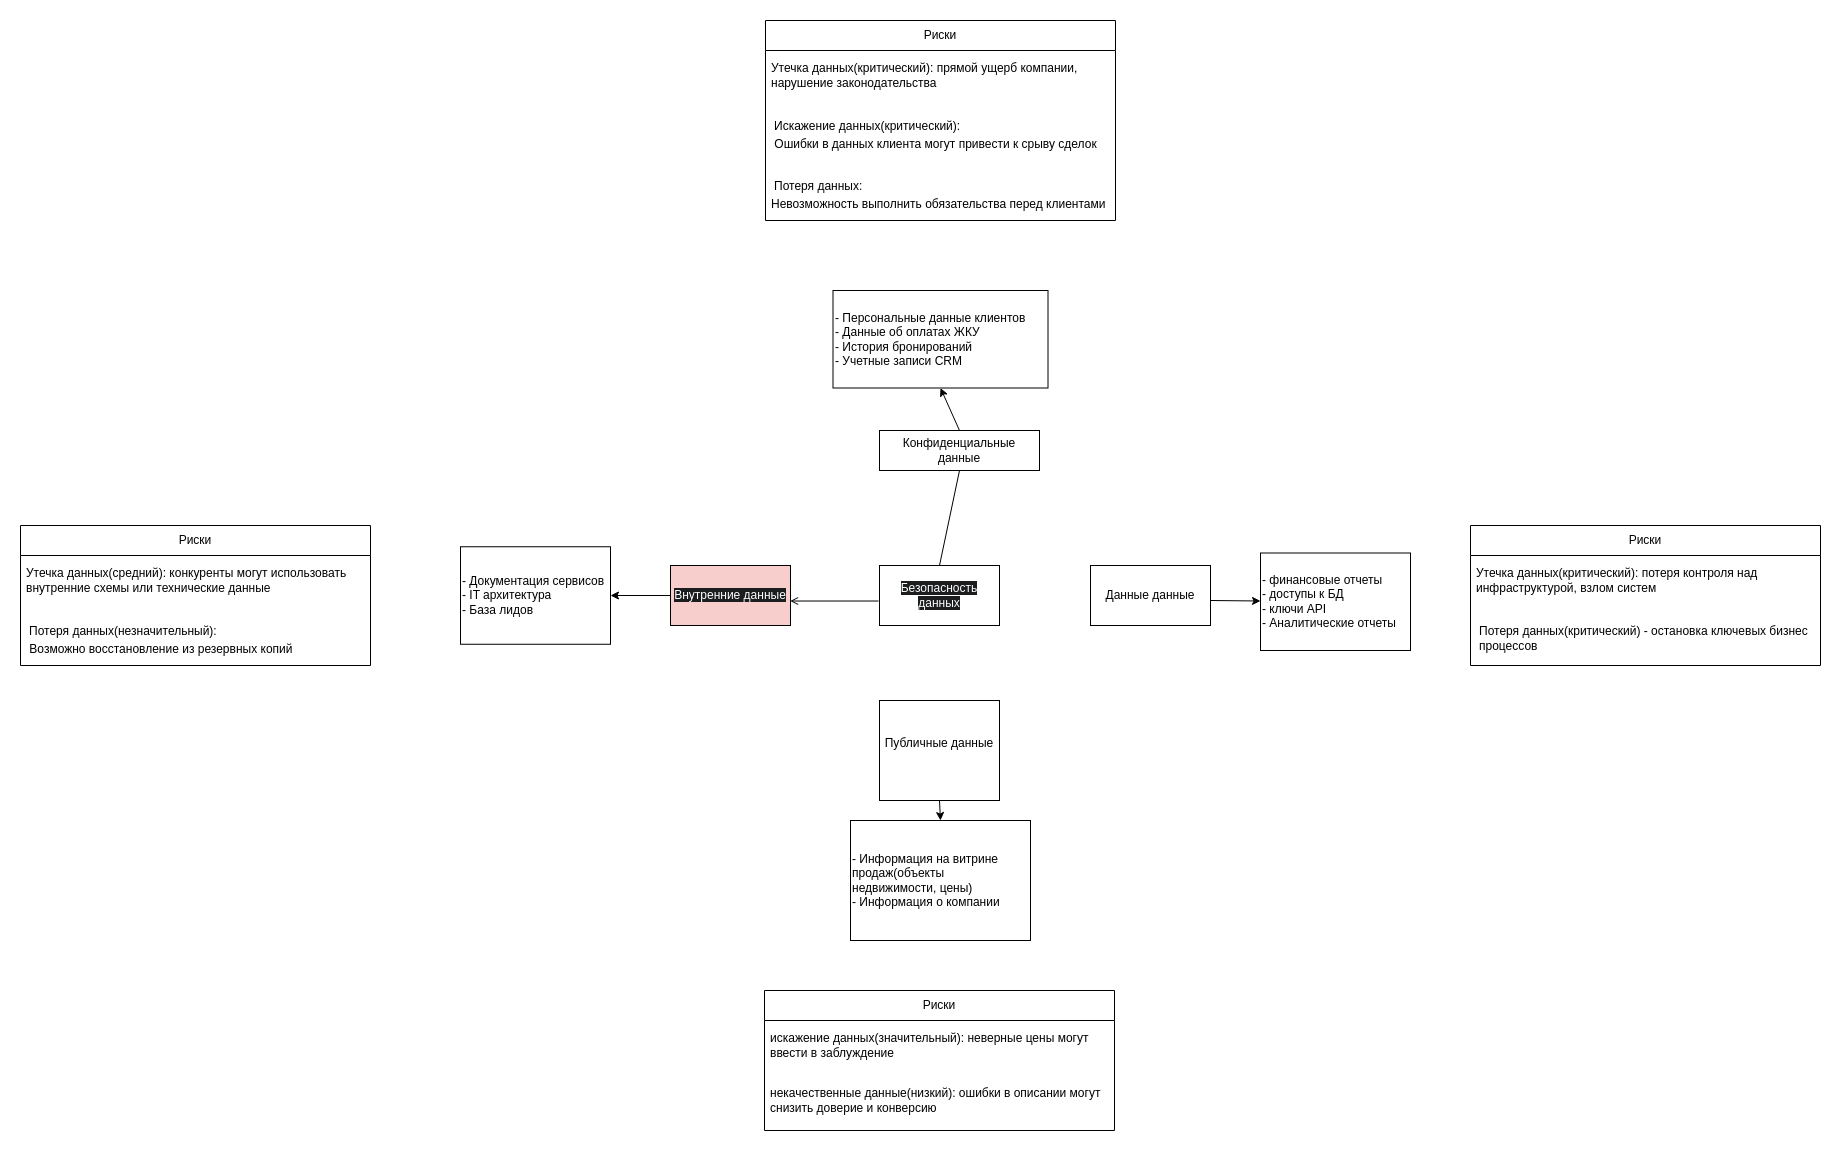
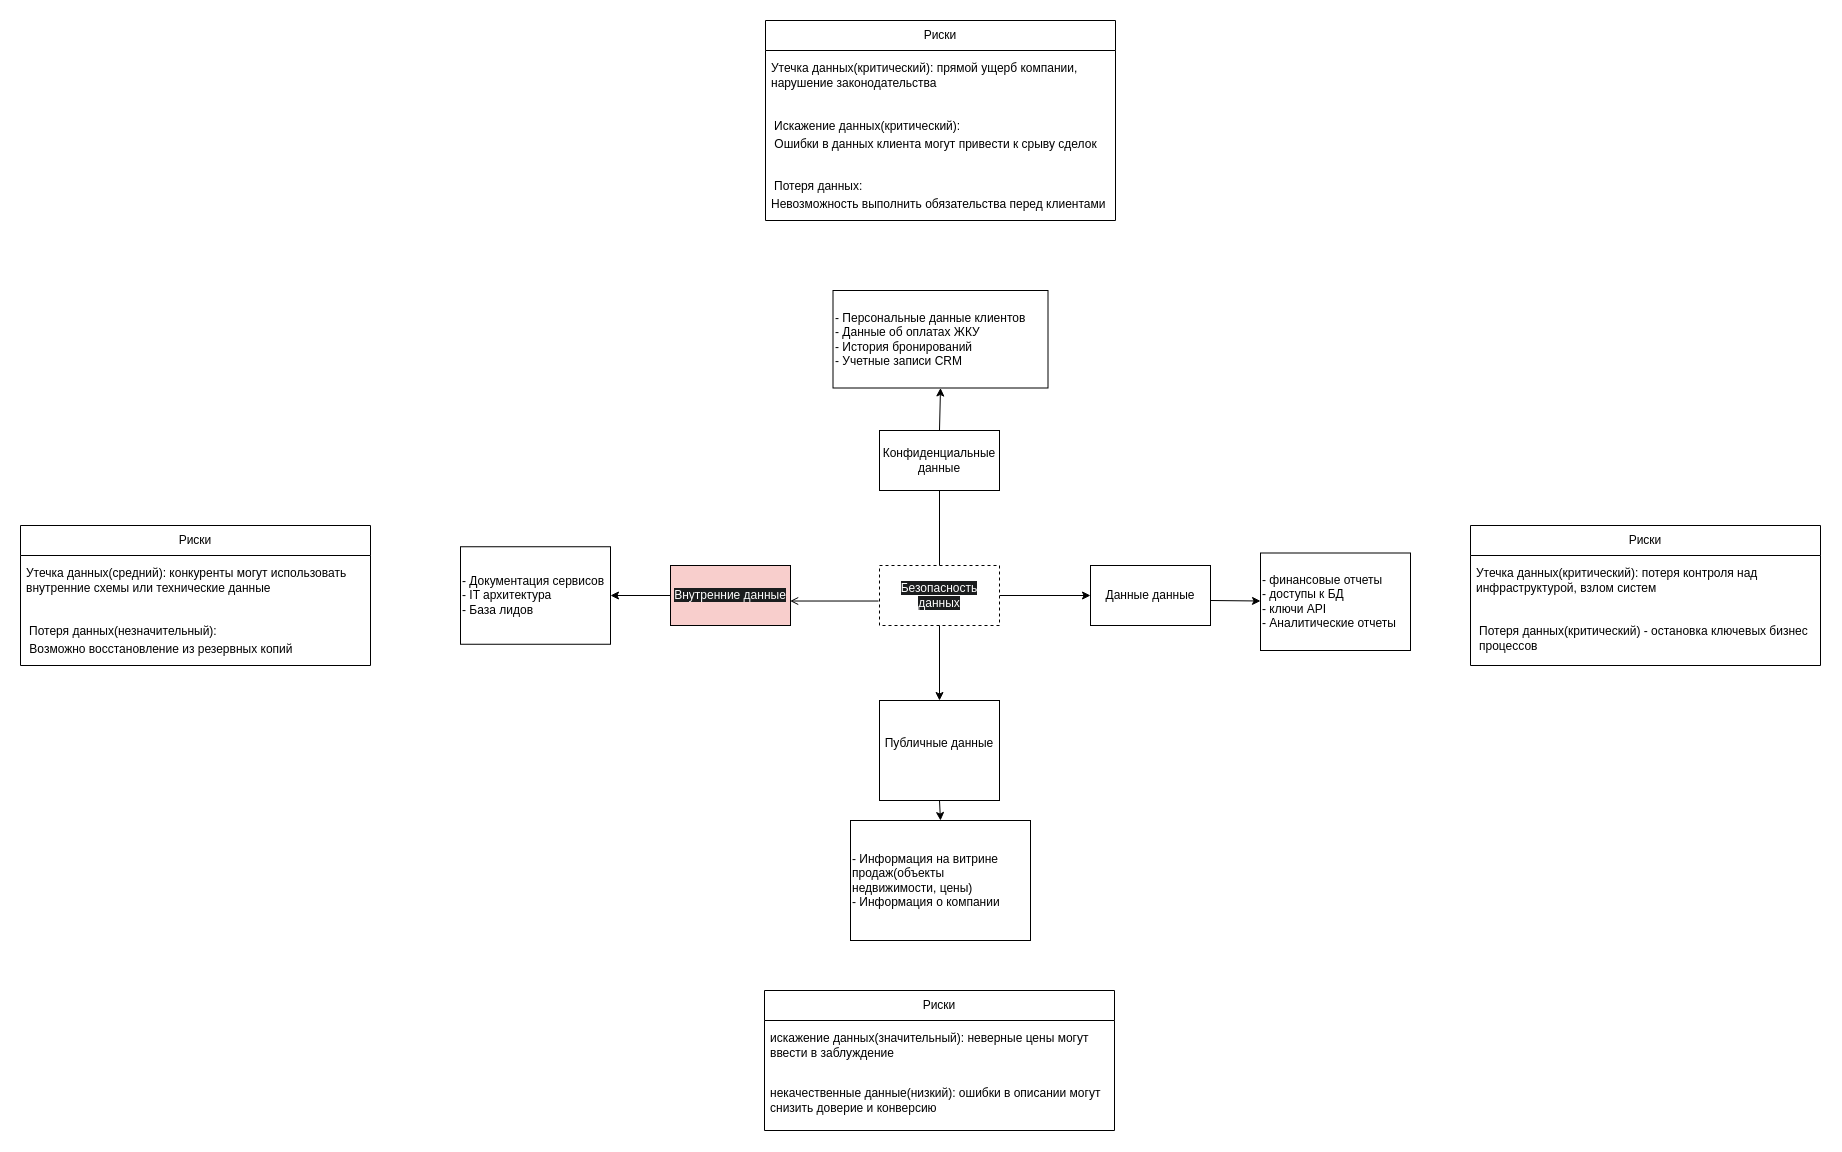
  <mxCell id="0" />
  <mxCell id="1" parent="0" />
- <mxCell id="2" value="Конфиденциальные данные" style="rounded=0;whiteSpace=wrap;html=1;" vertex="1" parent="1"><mxGeometry x="879" y="430" width="160" height="40" as="geometry" /></mxCell>
+ <mxCell id="2" value="Конфиденциальные данные" style="rounded=0;whiteSpace=wrap;html=1;" vertex="1" parent="1"><mxGeometry x="879" y="430" width="120" height="60" as="geometry" /></mxCell>
  <mxCell id="3" value="Данные данные" style="rounded=0;whiteSpace=wrap;html=1;" vertex="1" parent="1"><mxGeometry x="1090" y="565" width="120" height="60" as="geometry" /></mxCell>
- <mxCell id="5" value="&lt;meta charset=&quot;utf-8&quot;&gt;&lt;span style=&quot;color: rgb(255, 255, 255); font-family: Helvetica; font-size: 12px; font-style: normal; font-variant-ligatures: normal; font-variant-caps: normal; font-weight: 400; letter-spacing: normal; orphans: 2; text-align: center; text-indent: 0px; text-transform: none; widows: 2; word-spacing: 0px; -webkit-text-stroke-width: 0px; white-space: normal; background-color: rgb(27, 29, 30); text-decoration-thickness: initial; text-decoration-style: initial; text-decoration-color: initial; display: inline !important; float: none;&quot;&gt;Безопасность данных&lt;/span&gt;" style="rounded=0;whiteSpace=wrap;html=1;" vertex="1" parent="1"><mxGeometry x="879" y="565" width="120" height="60" as="geometry" /></mxCell>
+ <mxCell id="4" value="" style="endArrow=classic;html=1;rounded=0;entryX=0;entryY=0.5;entryDx=0;entryDy=0;exitX=1;exitY=0.5;exitDx=0;exitDy=0;" edge="1" parent="1" source="5" target="3"><mxGeometry width="50" height="50" relative="1" as="geometry"><mxPoint x="1020" y="595" as="sourcePoint" /><mxPoint x="1136" y="590" as="targetPoint" /></mxGeometry></mxCell>
+ <mxCell id="5" value="&lt;meta charset=&quot;utf-8&quot;&gt;&lt;span style=&quot;color: rgb(255, 255, 255); font-family: Helvetica; font-size: 12px; font-style: normal; font-variant-ligatures: normal; font-variant-caps: normal; font-weight: 400; letter-spacing: normal; orphans: 2; text-align: center; text-indent: 0px; text-transform: none; widows: 2; word-spacing: 0px; -webkit-text-stroke-width: 0px; white-space: normal; background-color: rgb(27, 29, 30); text-decoration-thickness: initial; text-decoration-style: initial; text-decoration-color: initial; display: inline !important; float: none;&quot;&gt;Безопасность данных&lt;/span&gt;" style="rounded=0;whiteSpace=wrap;html=1;dashed=1;" vertex="1" parent="1"><mxGeometry x="879" y="565" width="120" height="60" as="geometry" /></mxCell>
  <mxCell id="6" value="&lt;meta charset=&quot;utf-8&quot;&gt;&lt;span style=&quot;color: rgb(255, 255, 255); font-family: Helvetica; font-size: 12px; font-style: normal; font-variant-ligatures: normal; font-variant-caps: normal; font-weight: 400; letter-spacing: normal; orphans: 2; text-align: center; text-indent: 0px; text-transform: none; widows: 2; word-spacing: 0px; -webkit-text-stroke-width: 0px; white-space: normal; background-color: rgb(27, 29, 30); text-decoration-thickness: initial; text-decoration-style: initial; text-decoration-color: initial; display: inline !important; float: none;&quot;&gt;Внутренние данные&lt;/span&gt;" style="rounded=0;whiteSpace=wrap;html=1;fillColor=#f8cecc;" vertex="1" parent="1"><mxGeometry x="670" y="565" width="120" height="60" as="geometry" /></mxCell>
  <mxCell id="7" value="&lt;meta charset=&quot;utf-8&quot;&gt;&lt;div style=&quot;forced-color-adjust: none; box-shadow: none !important;&quot;&gt;Публичные данные&lt;/div&gt;&lt;div style=&quot;forced-color-adjust: none; box-shadow: none !important;&quot;&gt;&lt;br style=&quot;forced-color-adjust: none; box-shadow: none !important; color: rgb(255, 255, 255); font-family: Helvetica; font-size: 12px; font-style: normal; font-variant-ligatures: normal; font-variant-caps: normal; font-weight: 400; letter-spacing: normal; orphans: 2; text-align: center; text-indent: 0px; text-transform: none; widows: 2; word-spacing: 0px; -webkit-text-stroke-width: 0px; white-space: normal; background-color: rgb(27, 29, 30); text-decoration-thickness: initial; text-decoration-style: initial; text-decoration-color: initial;&quot;&gt;&lt;/div&gt;" style="rounded=0;whiteSpace=wrap;html=1;" vertex="1" parent="1"><mxGeometry x="879" y="700" width="120" height="100" as="geometry" /></mxCell>
+ <mxCell id="8" value="" style="endArrow=classic;html=1;rounded=0;exitX=0.5;exitY=1;exitDx=0;exitDy=0;entryX=0.5;entryY=0;entryDx=0;entryDy=0;" edge="1" parent="1" source="5" target="7"><mxGeometry width="50" height="50" relative="1" as="geometry"><mxPoint x="1010" y="650" as="sourcePoint" /><mxPoint x="1060" y="600" as="targetPoint" /></mxGeometry></mxCell>
  <mxCell id="9" value="&lt;div style=&quot;&quot;&gt;&lt;span style=&quot;background-color: transparent; color: light-dark(rgb(0, 0, 0), rgb(255, 255, 255));&quot;&gt;- Информация на витрине продаж(объекты недвижимости, цены)&lt;/span&gt;&lt;/div&gt;&lt;div style=&quot;&quot;&gt;- Информация о компании&lt;/div&gt;" style="rounded=0;whiteSpace=wrap;html=1;align=left;" vertex="1" parent="1"><mxGeometry x="850" y="820" width="180" height="120" as="geometry" /></mxCell>
  <mxCell id="10" value="" style="endArrow=classic;html=1;rounded=0;entryX=0.5;entryY=0;entryDx=0;entryDy=0;exitX=0.5;exitY=1;exitDx=0;exitDy=0;" edge="1" parent="1" source="7" target="9"><mxGeometry width="50" height="50" relative="1" as="geometry"><mxPoint x="920" y="780" as="sourcePoint" /><mxPoint x="990" y="830" as="targetPoint" /></mxGeometry></mxCell>
  <mxCell id="11" value="- финансовые отчеты&lt;div&gt;- доступы к БД&lt;/div&gt;&lt;div&gt;- ключи API&lt;/div&gt;&lt;div&gt;&lt;span style=&quot;background-color: transparent; color: light-dark(rgb(0, 0, 0), rgb(255, 255, 255));&quot;&gt;- Аналитические отчеты&amp;nbsp;&lt;/span&gt;&lt;/div&gt;" style="rounded=0;whiteSpace=wrap;html=1;align=left;" vertex="1" parent="1"><mxGeometry x="1260" y="552.5" width="150" height="97.5" as="geometry" /></mxCell>
  <mxCell id="12" value="Риски" style="swimlane;fontStyle=0;childLayout=stackLayout;horizontal=1;startSize=30;horizontalStack=0;resizeParent=1;resizeParentMax=0;resizeLast=0;collapsible=1;marginBottom=0;whiteSpace=wrap;html=1;" vertex="1" parent="1"><mxGeometry x="1470" y="525" width="350" height="140" as="geometry" /></mxCell>
  <mxCell id="13" value="Утечка данных(критический): потеря контроля над инфраструктурой, взлом систем" style="text;strokeColor=none;fillColor=none;align=left;verticalAlign=middle;spacingLeft=4;spacingRight=4;overflow=hidden;points=[[0,0.5],[1,0.5]];portConstraint=eastwest;rotatable=0;whiteSpace=wrap;html=1;" vertex="1" parent="12"><mxGeometry y="30" width="350" height="50" as="geometry" /></mxCell>
  <mxCell id="14" value="&lt;table&gt;&lt;tbody&gt;&lt;tr&gt;&lt;td data-col-size=&quot;sm&quot; data-end=&quot;2202&quot; data-start=&quot;2182&quot;&gt;&lt;/td&gt;&lt;/tr&gt;&lt;/tbody&gt;&lt;/table&gt;&lt;table&gt;&lt;tbody&gt;&lt;tr&gt;&lt;td data-col-size=&quot;sm&quot; data-end=&quot;2218&quot; data-start=&quot;2202&quot;&gt;Потеря данных(критический) - остановка ключевых бизнес процессов&amp;nbsp;&lt;/td&gt;&lt;/tr&gt;&lt;/tbody&gt;&lt;/table&gt;" style="text;strokeColor=none;fillColor=none;align=left;verticalAlign=middle;spacingLeft=4;spacingRight=4;overflow=hidden;points=[[0,0.5],[1,0.5]];portConstraint=eastwest;rotatable=0;whiteSpace=wrap;html=1;" vertex="1" parent="12"><mxGeometry y="80" width="350" height="60" as="geometry" /></mxCell>
  <mxCell id="15" value="Риски" style="swimlane;fontStyle=0;childLayout=stackLayout;horizontal=1;startSize=30;horizontalStack=0;resizeParent=1;resizeParentMax=0;resizeLast=0;collapsible=1;marginBottom=0;whiteSpace=wrap;html=1;" vertex="1" parent="1"><mxGeometry x="764" y="990" width="350" height="140" as="geometry" /></mxCell>
  <mxCell id="16" value="искажение данных(значительный): неверные цены могут ввести в заблуждение" style="text;strokeColor=none;fillColor=none;align=left;verticalAlign=middle;spacingLeft=4;spacingRight=4;overflow=hidden;points=[[0,0.5],[1,0.5]];portConstraint=eastwest;rotatable=0;whiteSpace=wrap;html=1;" vertex="1" parent="15"><mxGeometry y="30" width="350" height="50" as="geometry" /></mxCell>
  <mxCell id="17" value="некачественные данные(низкий): ошибки в описании могут снизить доверие и конверсию" style="text;strokeColor=none;fillColor=none;align=left;verticalAlign=middle;spacingLeft=4;spacingRight=4;overflow=hidden;points=[[0,0.5],[1,0.5]];portConstraint=eastwest;rotatable=0;whiteSpace=wrap;html=1;" vertex="1" parent="15"><mxGeometry y="80" width="350" height="60" as="geometry" /></mxCell>
  <mxCell id="18" value="" style="endArrow=none;html=1;rounded=0;entryX=0.5;entryY=1;entryDx=0;entryDy=0;exitX=0.5;exitY=0;exitDx=0;exitDy=0;" edge="1" parent="1" source="5" target="2"><mxGeometry width="50" height="50" relative="1" as="geometry"><mxPoint x="920" y="610" as="sourcePoint" /><mxPoint x="970" y="560" as="targetPoint" /></mxGeometry></mxCell>
  <mxCell id="19" value="" style="endArrow=open;html=1;rounded=0;exitX=-0.008;exitY=0.592;exitDx=0;exitDy=0;exitPerimeter=0;entryX=0.997;entryY=0.592;entryDx=0;entryDy=0;entryPerimeter=0;" edge="1" parent="1" source="5" target="6"><mxGeometry width="50" height="50" relative="1" as="geometry"><mxPoint x="920" y="610" as="sourcePoint" /><mxPoint x="970" y="560" as="targetPoint" /></mxGeometry></mxCell>
  <mxCell id="20" value="" style="endArrow=classic;html=1;rounded=0;" edge="1" parent="1" target="11"><mxGeometry width="50" height="50" relative="1" as="geometry"><mxPoint x="1210" y="600" as="sourcePoint" /><mxPoint x="970" y="560" as="targetPoint" /></mxGeometry></mxCell>
  <mxCell id="21" value="Риски" style="swimlane;fontStyle=0;childLayout=stackLayout;horizontal=1;startSize=30;horizontalStack=0;resizeParent=1;resizeParentMax=0;resizeLast=0;collapsible=1;marginBottom=0;whiteSpace=wrap;html=1;" vertex="1" parent="1"><mxGeometry x="20" y="525" width="350" height="140" as="geometry" /></mxCell>
  <mxCell id="22" value="Утечка данных(средний): конкуренты могут использовать внутренние схемы или технические данные" style="text;strokeColor=none;fillColor=none;align=left;verticalAlign=middle;spacingLeft=4;spacingRight=4;overflow=hidden;points=[[0,0.5],[1,0.5]];portConstraint=eastwest;rotatable=0;whiteSpace=wrap;html=1;" vertex="1" parent="21"><mxGeometry y="30" width="350" height="50" as="geometry" /></mxCell>
  <mxCell id="23" value="&lt;table&gt;&lt;tbody&gt;&lt;tr&gt;&lt;td data-col-size=&quot;sm&quot; data-end=&quot;2091&quot; data-start=&quot;2071&quot;&gt;&lt;/td&gt;&lt;/tr&gt;&lt;/tbody&gt;&lt;/table&gt;&lt;table&gt;&lt;tbody&gt;&lt;tr&gt;&lt;td data-col-size=&quot;sm&quot; data-end=&quot;2110&quot; data-start=&quot;2091&quot;&gt;Потеря данных(незначительный):&amp;nbsp;&lt;/td&gt;&lt;/tr&gt;&lt;/tbody&gt;&lt;/table&gt;&amp;nbsp;Возможно восстановление из резервных копий" style="text;strokeColor=none;fillColor=none;align=left;verticalAlign=middle;spacingLeft=4;spacingRight=4;overflow=hidden;points=[[0,0.5],[1,0.5]];portConstraint=eastwest;rotatable=0;whiteSpace=wrap;html=1;" vertex="1" parent="21"><mxGeometry y="80" width="350" height="60" as="geometry" /></mxCell>
  <mxCell id="24" value="- Документация сервисов&lt;div&gt;- IT архитектура&lt;/div&gt;&lt;div&gt;- База лидов&lt;/div&gt;" style="rounded=0;whiteSpace=wrap;html=1;align=left;" vertex="1" parent="1"><mxGeometry x="460" y="546.25" width="150" height="97.5" as="geometry" /></mxCell>
  <mxCell id="25" value="- Персональные данные клиентов&lt;span style=&quot;background-color: transparent; color: light-dark(rgb(0, 0, 0), rgb(255, 255, 255));&quot;&gt;&lt;br&gt;&lt;/span&gt;&lt;div&gt;- Данные об оплатах ЖКУ&lt;/div&gt;&lt;div&gt;- История бронирований&lt;/div&gt;&lt;div&gt;- Учетные записи CRM&lt;/div&gt;" style="rounded=0;whiteSpace=wrap;html=1;align=left;" vertex="1" parent="1"><mxGeometry x="832.5" y="290" width="215" height="97.5" as="geometry" /></mxCell>
  <mxCell id="26" value="" style="endArrow=classic;html=1;rounded=0;exitX=0;exitY=0.5;exitDx=0;exitDy=0;entryX=1;entryY=0.5;entryDx=0;entryDy=0;" edge="1" parent="1" source="6" target="24"><mxGeometry width="50" height="50" relative="1" as="geometry"><mxPoint x="730" y="670" as="sourcePoint" /><mxPoint x="780" y="620" as="targetPoint" /></mxGeometry></mxCell>
  <mxCell id="27" value="" style="endArrow=classic;html=1;rounded=0;entryX=0.5;entryY=1;entryDx=0;entryDy=0;exitX=0.5;exitY=0;exitDx=0;exitDy=0;" edge="1" parent="1" source="2" target="25"><mxGeometry width="50" height="50" relative="1" as="geometry"><mxPoint x="880" y="500" as="sourcePoint" /><mxPoint x="930" y="450" as="targetPoint" /></mxGeometry></mxCell>
  <mxCell id="28" value="Риски" style="swimlane;fontStyle=0;childLayout=stackLayout;horizontal=1;startSize=30;horizontalStack=0;resizeParent=1;resizeParentMax=0;resizeLast=0;collapsible=1;marginBottom=0;whiteSpace=wrap;html=1;" vertex="1" parent="1"><mxGeometry x="765" y="20" width="350" height="200" as="geometry" /></mxCell>
  <mxCell id="29" value="Утечка данных(критический): прямой ущерб компании, нарушение законодательства" style="text;strokeColor=none;fillColor=none;align=left;verticalAlign=middle;spacingLeft=4;spacingRight=4;overflow=hidden;points=[[0,0.5],[1,0.5]];portConstraint=eastwest;rotatable=0;whiteSpace=wrap;html=1;" vertex="1" parent="28"><mxGeometry y="30" width="350" height="50" as="geometry" /></mxCell>
  <mxCell id="30" value="&lt;table&gt;&lt;tbody&gt;&lt;tr&gt;&lt;td data-col-size=&quot;sm&quot; data-end=&quot;2091&quot; data-start=&quot;2071&quot;&gt;&lt;/td&gt;&lt;/tr&gt;&lt;/tbody&gt;&lt;/table&gt;&lt;table&gt;&lt;tbody&gt;&lt;tr&gt;&lt;td data-col-size=&quot;sm&quot; data-end=&quot;2110&quot; data-start=&quot;2091&quot;&gt;Искажение данных(критический):&amp;nbsp;&lt;/td&gt;&lt;/tr&gt;&lt;/tbody&gt;&lt;/table&gt;&amp;nbsp;Ошибки в данных клиента могут привести к срыву сделок" style="text;strokeColor=none;fillColor=none;align=left;verticalAlign=middle;spacingLeft=4;spacingRight=4;overflow=hidden;points=[[0,0.5],[1,0.5]];portConstraint=eastwest;rotatable=0;whiteSpace=wrap;html=1;" vertex="1" parent="28"><mxGeometry y="80" width="350" height="60" as="geometry" /></mxCell>
  <mxCell id="31" value="&lt;table&gt;&lt;tbody&gt;&lt;tr&gt;&lt;td data-col-size=&quot;sm&quot; data-end=&quot;2202&quot; data-start=&quot;2182&quot;&gt;&lt;/td&gt;&lt;/tr&gt;&lt;/tbody&gt;&lt;/table&gt;&lt;table&gt;&lt;tbody&gt;&lt;tr&gt;&lt;td data-col-size=&quot;sm&quot; data-end=&quot;2218&quot; data-start=&quot;2202&quot;&gt;Потеря данных:&amp;nbsp;&lt;/td&gt;&lt;/tr&gt;&lt;/tbody&gt;&lt;/table&gt;Невозможность выполнить обязательства перед клиентами" style="text;strokeColor=none;fillColor=none;align=left;verticalAlign=middle;spacingLeft=4;spacingRight=4;overflow=hidden;points=[[0,0.5],[1,0.5]];portConstraint=eastwest;rotatable=0;whiteSpace=wrap;html=1;" vertex="1" parent="28"><mxGeometry y="140" width="350" height="60" as="geometry" /></mxCell>
